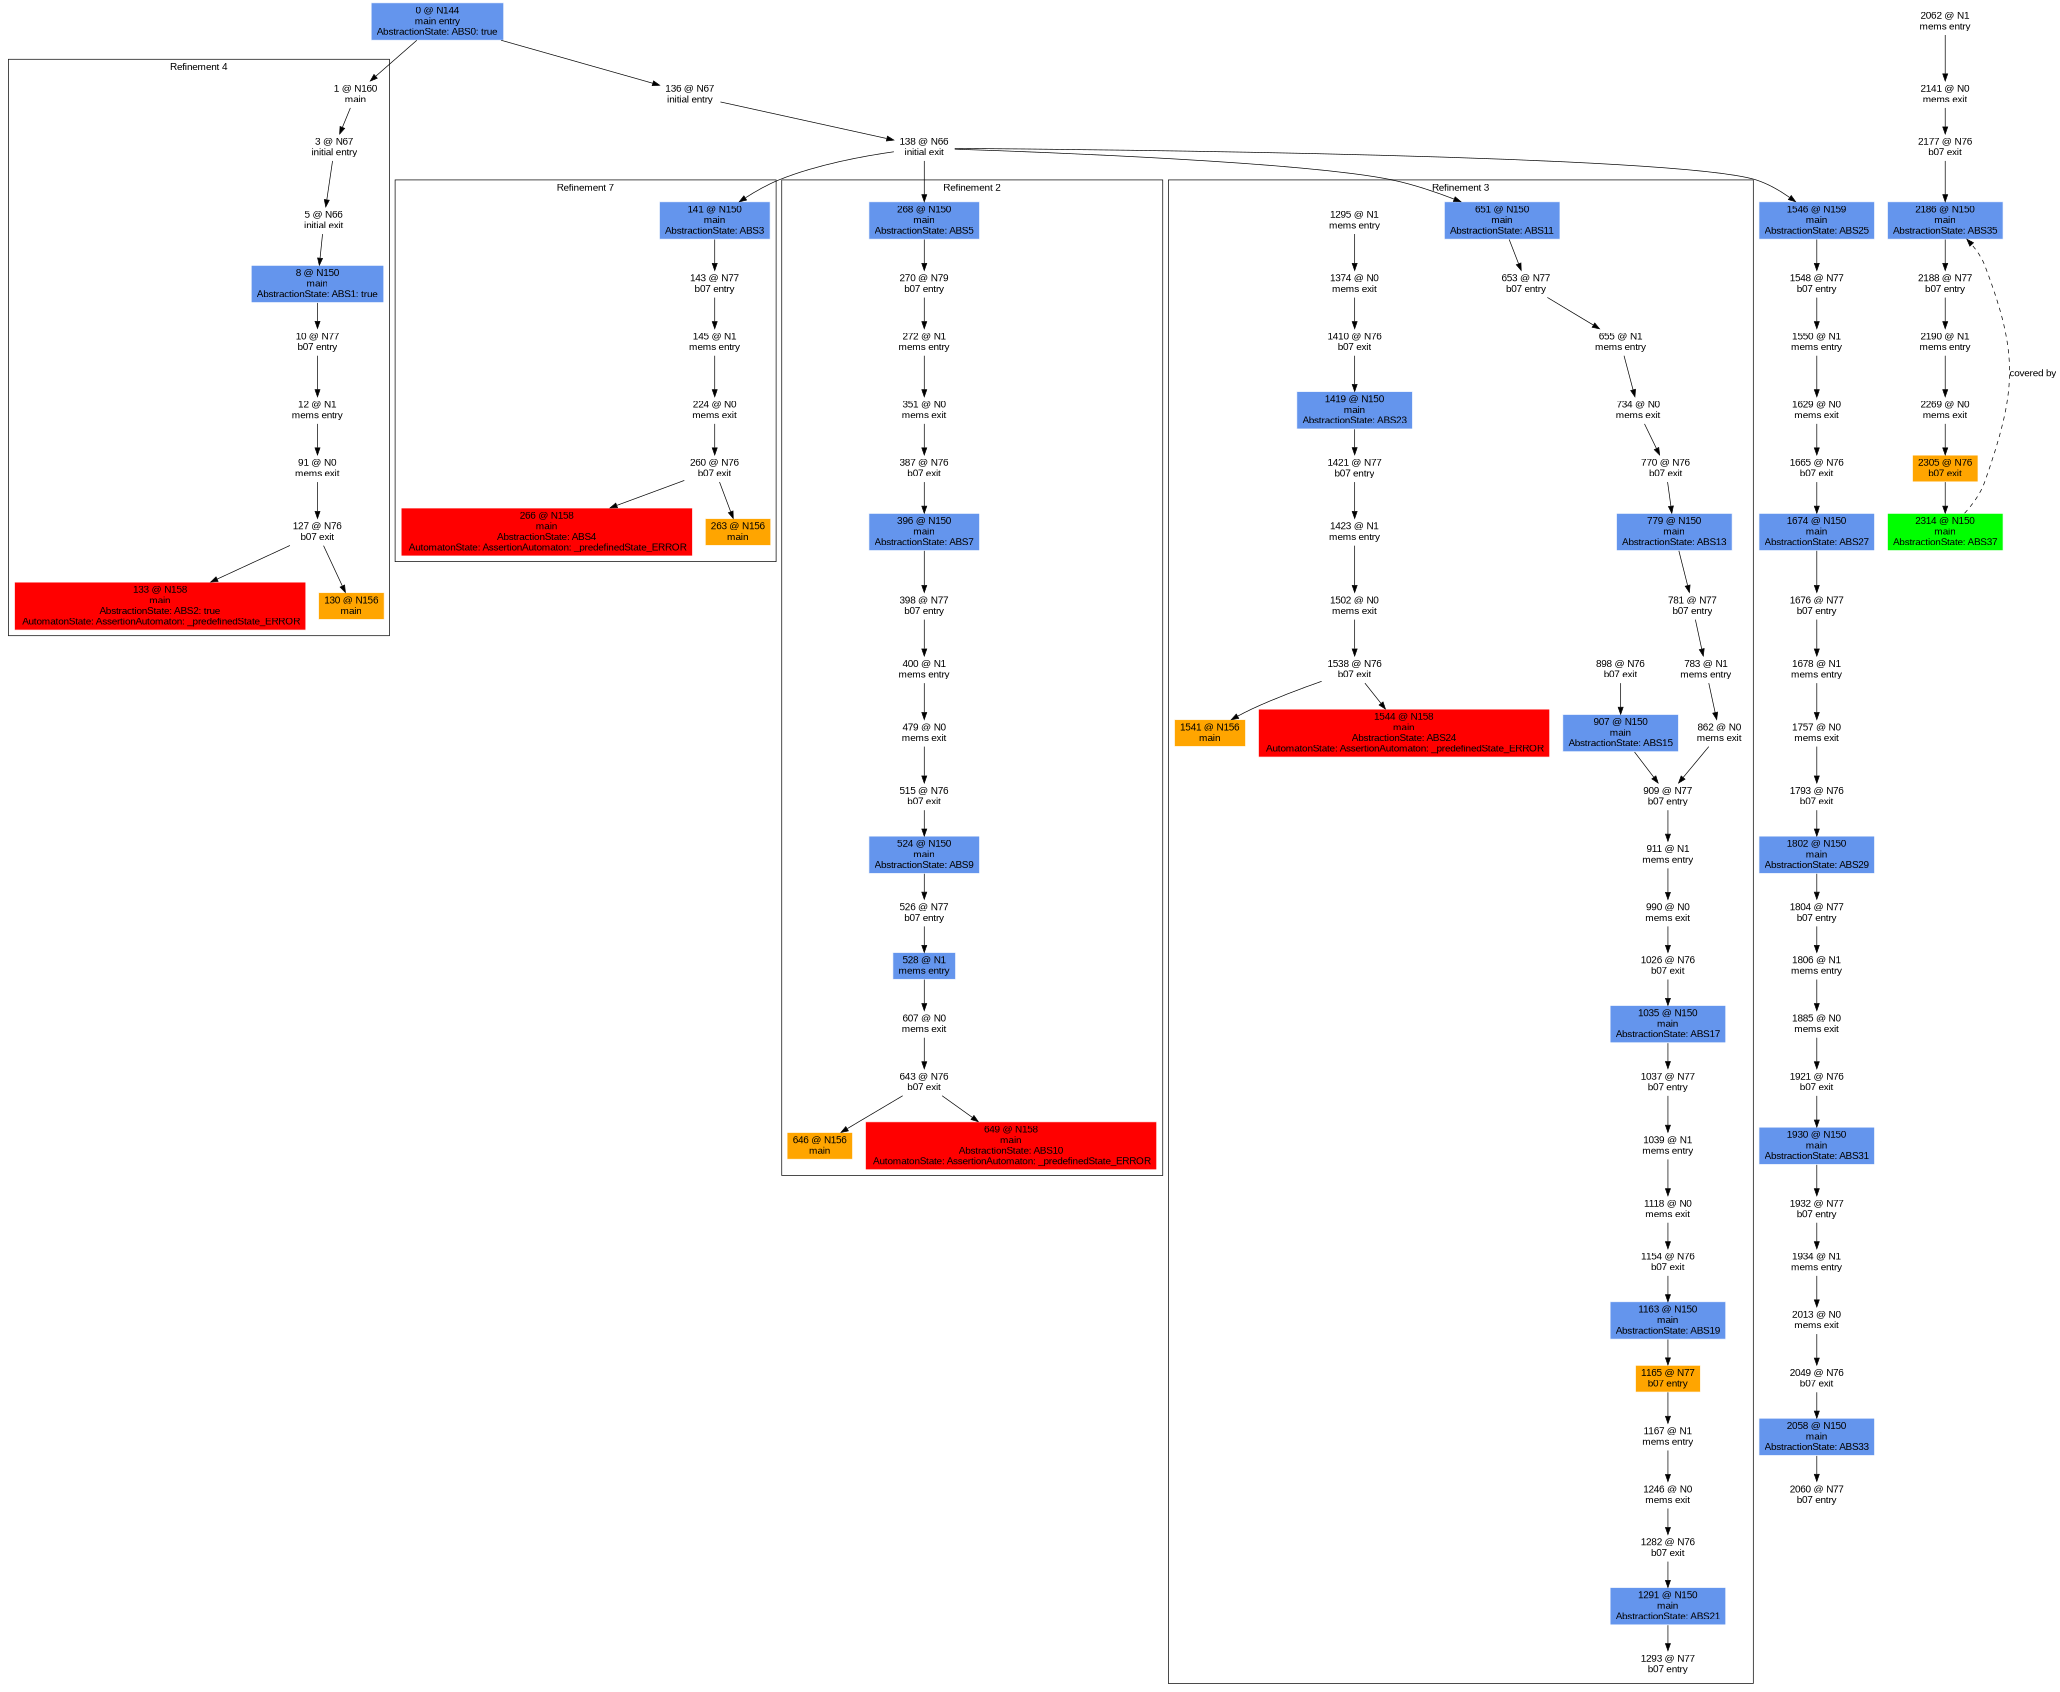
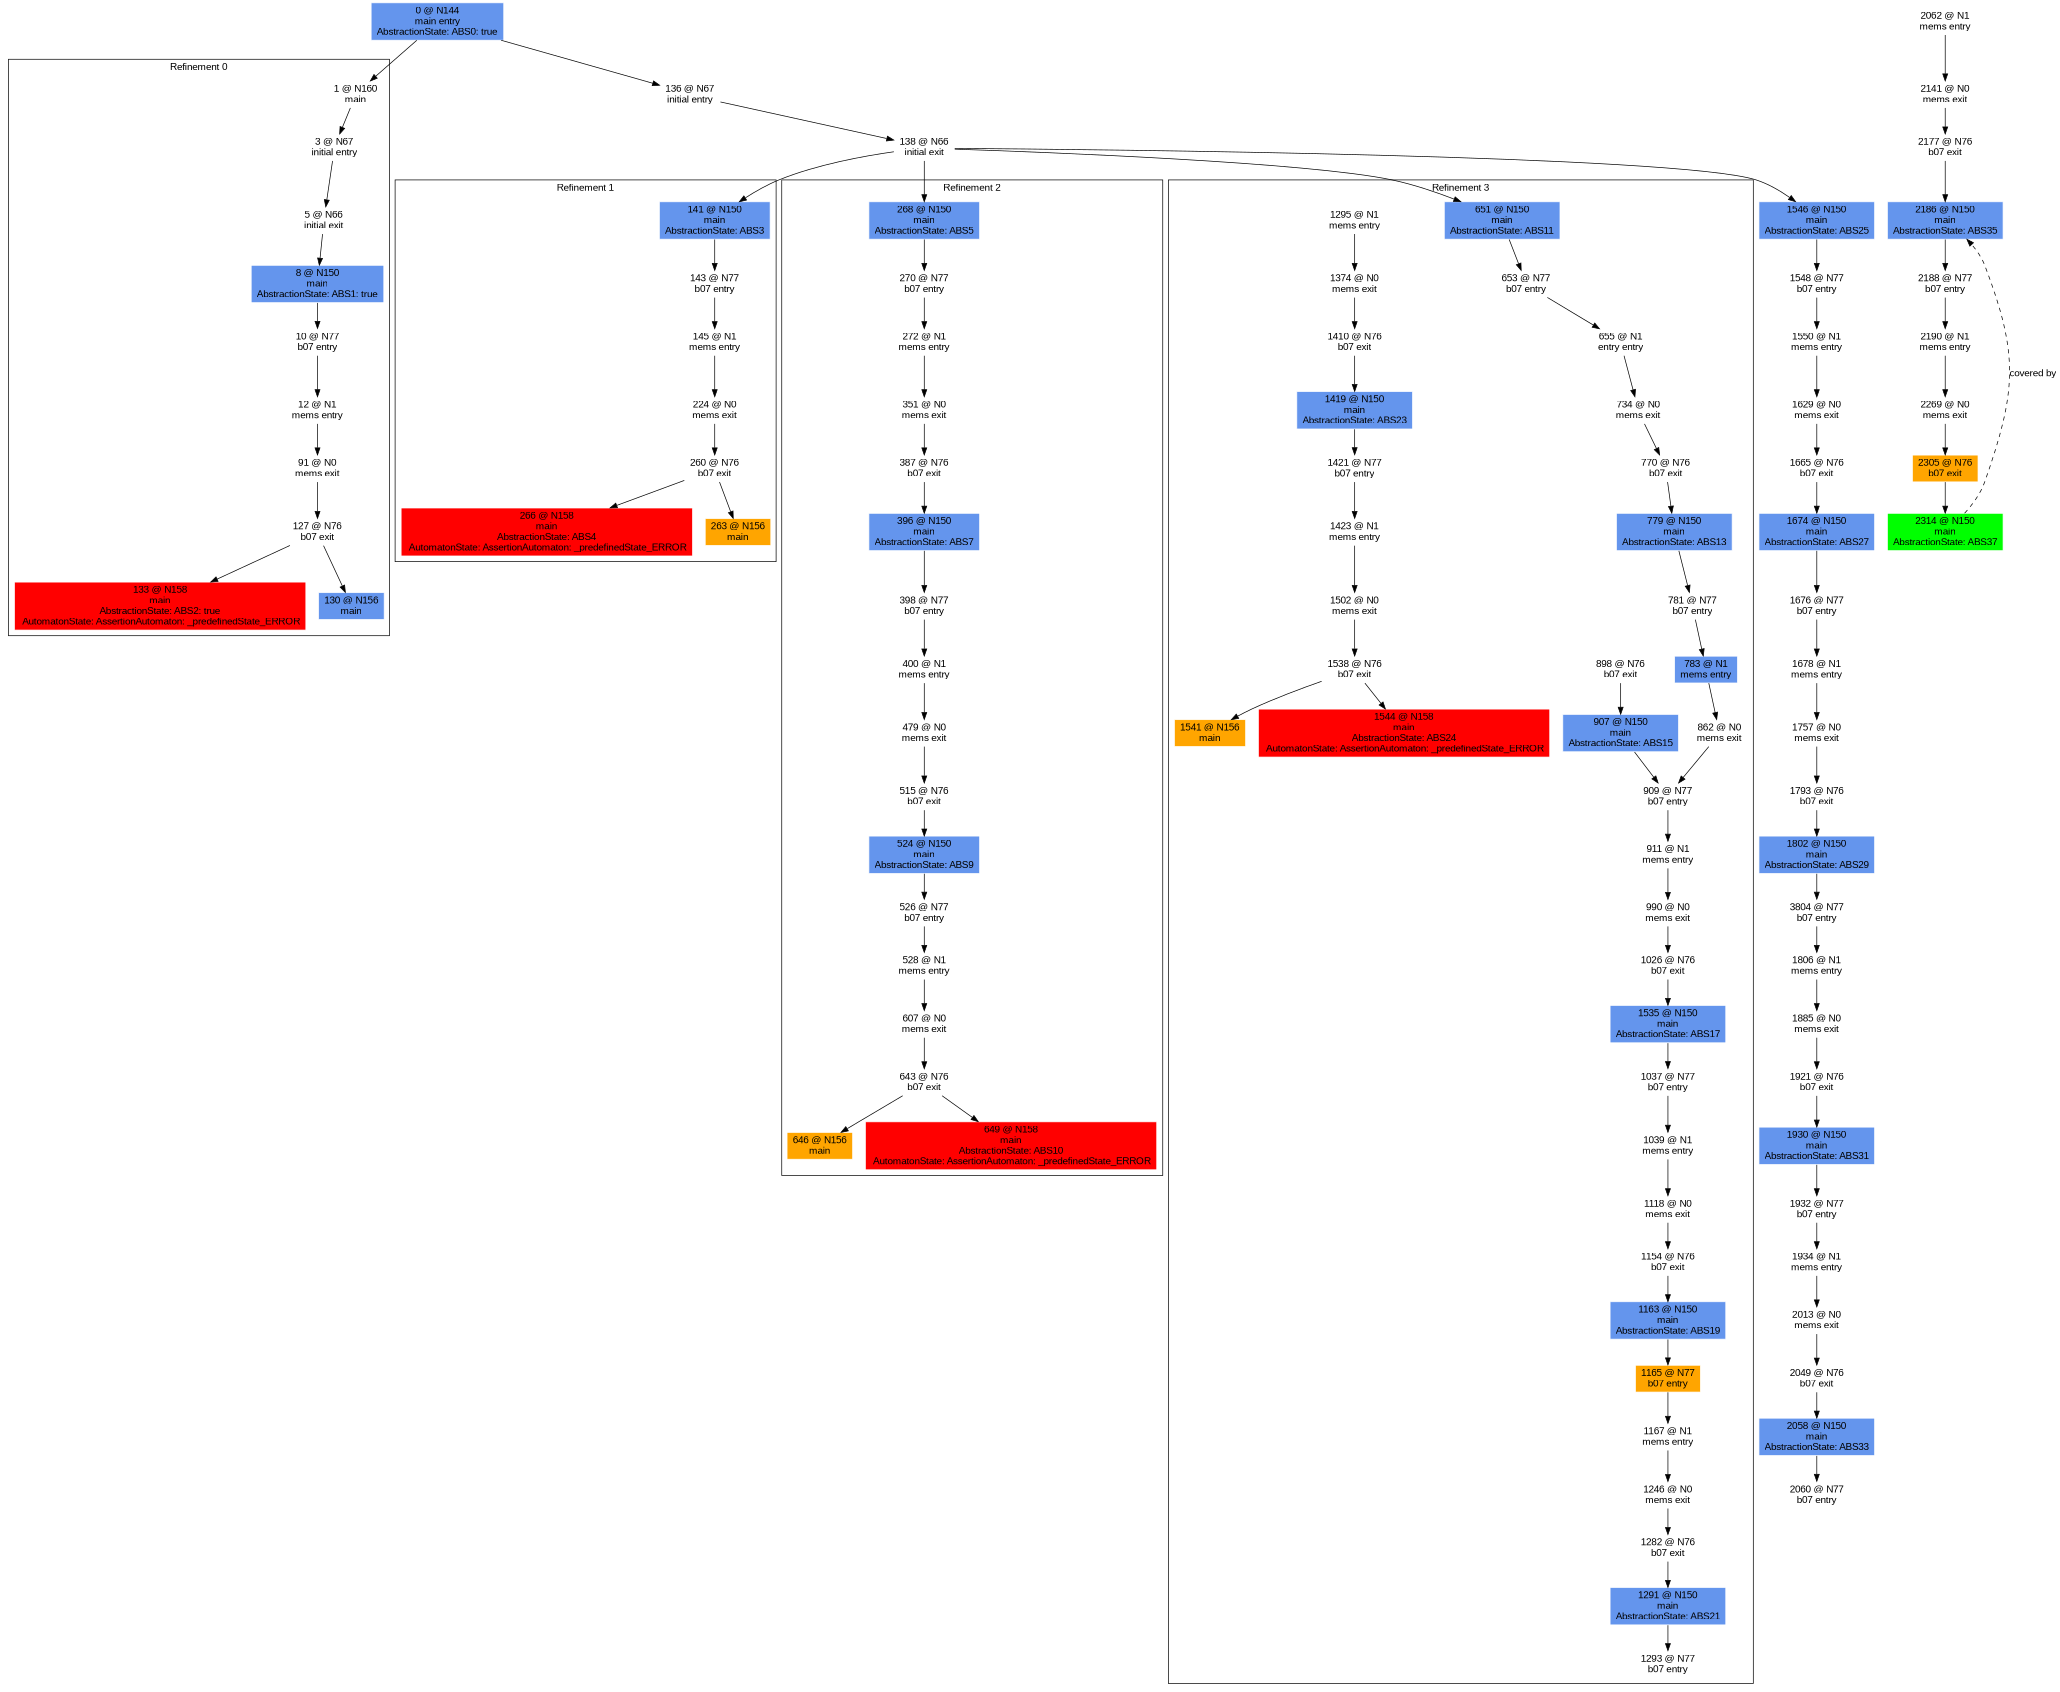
  digraph {
    fontname="Liberation Sans"
    node [color=white fontname="Liberation Sans" shape=box style=filled]
    edge [fontname="Liberation Sans"]
    n1 [label="1 @ N160\nmain\n"]
    n2 [label="3 @ N67\ninitial entry\n"]
    n3 [label="5 @ N66\ninitial exit\n"]
    n4 [fillcolor=cornflowerblue label="8 @ N150\nmain\nAbstractionState: ABS1: true\n"]
    n5 [label="10 @ N77\nb07 entry\n"]
    n6 [label="12 @ N1\nmems entry\n"]
    n7 [label="91 @ N0\nmems exit\n"]
    n8 [label="127 @ N76\nb07 exit\n"]
    n9 [fillcolor=red label="133 @ N158\nmain\nAbstractionState: ABS2: true\n AutomatonState: AssertionAutomaton: _predefinedState_ERROR\n"]
-   n10 [fillcolor=orange label="130 @ N156\nmain\n"]
+   n10 [fillcolor=cornflowerblue label="130 @ N156\nmain\n"]
    n11 [fillcolor=cornflowerblue label="141 @ N150\nmain\nAbstractionState: ABS3\n"]
    n12 [label="143 @ N77\nb07 entry\n"]
    n13 [label="145 @ N1\nmems entry\n"]
    n14 [label="224 @ N0\nmems exit\n"]
    n15 [label="260 @ N76\nb07 exit\n"]
    n16 [fillcolor=red label="266 @ N158\nmain\nAbstractionState: ABS4\n AutomatonState: AssertionAutomaton: _predefinedState_ERROR\n"]
    n17 [fillcolor=orange label="263 @ N156\nmain\n"]
    n18 [fillcolor=cornflowerblue label="268 @ N150\nmain\nAbstractionState: ABS5\n"]
-   n19 [label="270 @ N79\nb07 entry\n"]
+   n19 [label="270 @ N77\nb07 entry\n"]
    n20 [label="272 @ N1\nmems entry\n"]
    n21 [label="351 @ N0\nmems exit\n"]
    n22 [label="387 @ N76\nb07 exit\n"]
    n23 [fillcolor=cornflowerblue label="396 @ N150\nmain\nAbstractionState: ABS7\n"]
    n24 [label="398 @ N77\nb07 entry\n"]
    n25 [label="400 @ N1\nmems entry\n"]
    n26 [label="479 @ N0\nmems exit\n"]
    n27 [label="515 @ N76\nb07 exit\n"]
    n28 [fillcolor=cornflowerblue label="524 @ N150\nmain\nAbstractionState: ABS9\n"]
    n29 [label="526 @ N77\nb07 entry\n"]
-   n30 [label="528 @ N1\nmems entry\n" fillcolor=cornflowerblue]
+   n30 [label="528 @ N1\nmems entry\n"]
    n31 [label="607 @ N0\nmems exit\n"]
    n32 [label="643 @ N76\nb07 exit\n"]
    n33 [fillcolor=orange label="646 @ N156\nmain\n"]
    n34 [fillcolor=red label="649 @ N158\nmain\nAbstractionState: ABS10\n AutomatonState: AssertionAutomaton: _predefinedState_ERROR\n"]
    n35 [fillcolor=cornflowerblue label="651 @ N150\nmain\nAbstractionState: ABS11\n"]
    n36 [label="653 @ N77\nb07 entry\n"]
-   n37 [label="655 @ N1\nmems entry\n"]
+   n37 [label="655 @ N1\nentry entry\n"]
    n38 [label="734 @ N0\nmems exit\n"]
    n39 [label="770 @ N76\nb07 exit\n"]
    n40 [fillcolor=cornflowerblue label="779 @ N150\nmain\nAbstractionState: ABS13\n"]
    n41 [label="781 @ N77\nb07 entry\n"]
-   n42 [label="783 @ N1\nmems entry\n"]
+   n42 [label="783 @ N1\nmems entry\n" fillcolor=cornflowerblue]
    n43 [label="862 @ N0\nmems exit\n"]
    n44 [label="898 @ N76\nb07 exit\n"]
    n45 [fillcolor=cornflowerblue label="907 @ N150\nmain\nAbstractionState: ABS15\n"]
    n46 [label="909 @ N77\nb07 entry\n"]
    n47 [label="911 @ N1\nmems entry\n"]
    n48 [label="990 @ N0\nmems exit\n"]
    n49 [label="1026 @ N76\nb07 exit\n"]
-   n50 [fillcolor=cornflowerblue label="1035 @ N150\nmain\nAbstractionState: ABS17\n"]
+   n50 [fillcolor=cornflowerblue label="1535 @ N150\nmain\nAbstractionState: ABS17\n"]
    n51 [label="1037 @ N77\nb07 entry\n"]
    n52 [label="1039 @ N1\nmems entry\n"]
    n53 [label="1118 @ N0\nmems exit\n"]
    n54 [label="1154 @ N76\nb07 exit\n"]
    n55 [fillcolor=cornflowerblue label="1163 @ N150\nmain\nAbstractionState: ABS19\n"]
    n56 [fillcolor=orange label="1165 @ N77\nb07 entry\n"]
    n57 [label="1167 @ N1\nmems entry\n"]
    n58 [label="1246 @ N0\nmems exit\n"]
    n59 [label="1282 @ N76\nb07 exit\n"]
    n60 [fillcolor=cornflowerblue label="1291 @ N150\nmain\nAbstractionState: ABS21\n"]
    n61 [label="1293 @ N77\nb07 entry\n"]
    n62 [label="1295 @ N1\nmems entry\n"]
    n63 [label="1374 @ N0\nmems exit\n"]
    n64 [label="1410 @ N76\nb07 exit\n"]
    n65 [fillcolor=cornflowerblue label="1419 @ N150\nmain\nAbstractionState: ABS23\n"]
    n66 [label="1421 @ N77\nb07 entry\n"]
    n67 [label="1423 @ N1\nmems entry\n"]
    n68 [label="1502 @ N0\nmems exit\n"]
    n69 [label="1538 @ N76\nb07 exit\n"]
    n70 [fillcolor=orange label="1541 @ N156\nmain\n"]
    n71 [fillcolor=red label="1544 @ N158\nmain\nAbstractionState: ABS24\n AutomatonState: AssertionAutomaton: _predefinedState_ERROR\n"]
    n72 [fillcolor=cornflowerblue label="0 @ N144\nmain entry\nAbstractionState: ABS0: true\n"]
    n73 [label="136 @ N67\ninitial entry\n"]
    n74 [label="138 @ N66\ninitial exit\n"]
-   n75 [fillcolor=cornflowerblue label="1546 @ N159\nmain\nAbstractionState: ABS25\n"]
+   n75 [fillcolor=cornflowerblue label="1546 @ N150\nmain\nAbstractionState: ABS25\n"]
    n76 [label="1548 @ N77\nb07 entry\n"]
    n77 [label="1550 @ N1\nmems entry\n"]
    n78 [label="1629 @ N0\nmems exit\n"]
    n79 [label="1665 @ N76\nb07 exit\n"]
    n80 [fillcolor=cornflowerblue label="1674 @ N150\nmain\nAbstractionState: ABS27\n"]
    n81 [label="1676 @ N77\nb07 entry\n"]
    n82 [label="1678 @ N1\nmems entry\n"]
    n83 [label="1757 @ N0\nmems exit\n"]
    n84 [label="1793 @ N76\nb07 exit\n"]
    n85 [fillcolor=cornflowerblue label="1802 @ N150\nmain\nAbstractionState: ABS29\n"]
-   n86 [label="1804 @ N77\nb07 entry\n"]
+   n86 [label="3804 @ N77\nb07 entry\n"]
    n87 [label="1806 @ N1\nmems entry\n"]
    n88 [label="1885 @ N0\nmems exit\n"]
    n89 [label="1921 @ N76\nb07 exit\n"]
    n90 [fillcolor=cornflowerblue label="1930 @ N150\nmain\nAbstractionState: ABS31\n"]
    n91 [label="1932 @ N77\nb07 entry\n"]
    n92 [label="1934 @ N1\nmems entry\n"]
    n93 [label="2013 @ N0\nmems exit\n"]
    n94 [label="2049 @ N76\nb07 exit\n"]
    n95 [fillcolor=cornflowerblue label="2058 @ N150\nmain\nAbstractionState: ABS33\n"]
    n96 [label="2060 @ N77\nb07 entry\n"]
    n97 [label="2062 @ N1\nmems entry\n"]
    n98 [label="2141 @ N0\nmems exit\n"]
    n99 [label="2177 @ N76\nb07 exit\n"]
    n100 [fillcolor=cornflowerblue label="2186 @ N150\nmain\nAbstractionState: ABS35\n"]
    n101 [label="2188 @ N77\nb07 entry\n"]
    n102 [label="2190 @ N1\nmems entry\n"]
    n103 [label="2269 @ N0\nmems exit\n"]
    n104 [fillcolor=orange label="2305 @ N76\nb07 exit\n"]
    n105 [fillcolor=green label="2314 @ N150\nmain\nAbstractionState: ABS37\n"]
    subgraph cluster_1 {
-     label="Refinement 4"
+     label="Refinement 0"
      n1
      n2
      n3
      n4
      n5
      n6
      n7
      n8
      n9
      n10
    }
    subgraph cluster_2 {
-     label="Refinement 7"
+     label="Refinement 1"
      n11
      n12
      n13
      n14
      n15
      n16
      n17
    }
    subgraph cluster_3 {
      label="Refinement 2"
      n18
      n19
      n20
      n21
      n22
      n23
      n24
      n25
      n26
      n27
      n28
      n29
      n30
      n31
      n32
      n33
      n34
    }
    subgraph cluster_4 {
      label="Refinement 3"
      n35
      n36
      n37
      n38
      n39
      n40
      n41
      n42
      n43
      n44
      n45
      n46
      n47
      n48
      n49
      n50
      n51
      n52
      n53
      n54
      n55
      n56
      n57
      n58
      n59
      n60
      n61
      n62
      n63
      n64
      n65
      n66
      n67
      n68
      n69
      n70
      n71
    }
    n1 -> n2
    n2 -> n3
    n3 -> n4
    n4 -> n5
    n5 -> n6
    n6 -> n7
    n7 -> n8
    n8 -> n9
    n8 -> n10
    n11 -> n12
    n12 -> n13
    n13 -> n14
    n14 -> n15
    n15 -> n16
    n15 -> n17
    n18 -> n19
    n19 -> n20
    n20 -> n21
    n21 -> n22
    n22 -> n23
    n23 -> n24
    n24 -> n25
    n25 -> n26
    n26 -> n27
    n27 -> n28
    n28 -> n29
    n29 -> n30
    n30 -> n31
    n31 -> n32
    n32 -> n33
    n32 -> n34
    n35 -> n36
    n36 -> n37
    n37 -> n38
    n38 -> n39
    n39 -> n40
    n40 -> n41
    n41 -> n42
    n42 -> n43
    n43 -> n46
    n44 -> n45
    n45 -> n46
    n46 -> n47
    n47 -> n48
    n48 -> n49
    n49 -> n50
    n50 -> n51
    n51 -> n52
    n52 -> n53
    n53 -> n54
    n54 -> n55
    n55 -> n56
    n56 -> n57
    n57 -> n58
    n58 -> n59
    n59 -> n60
    n60 -> n61
    n62 -> n63
    n63 -> n64
    n64 -> n65
    n65 -> n66
    n66 -> n67
    n67 -> n68
    n68 -> n69
    n69 -> n70
    n69 -> n71
    n72 -> n1
    n72 -> n73
    n73 -> n74
    n74 -> n11
    n74 -> n18
    n74 -> n35
    n74 -> n75
    n75 -> n76
    n76 -> n77
    n77 -> n78
    n78 -> n79
    n79 -> n80
    n80 -> n81
    n81 -> n82
    n82 -> n83
    n83 -> n84
    n84 -> n85
    n85 -> n86
    n86 -> n87
    n87 -> n88
    n88 -> n89
    n89 -> n90
    n90 -> n91
    n91 -> n92
    n92 -> n93
    n93 -> n94
    n94 -> n95
    n95 -> n96
    n97 -> n98
    n98 -> n99
    n99 -> n100
    n100 -> n101
    n101 -> n102
    n102 -> n103
    n103 -> n104
    n104 -> n105
    n105 -> n100 [label="covered by" style=dashed weight=0]
  }
